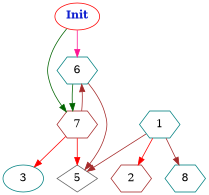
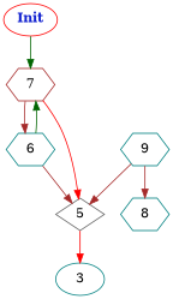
  digraph {
    node [color=teal shape=hexagon]
    edge [color=brown weight=1.0]
    n1 [color=red fontcolor="#1020d0" label=<<b>Init</b>> shape=""]
    6
    7 [color=brown]
    5 [color=gray40 shape=diamond]
    n5 [label=3 shape=ellipse]
-   1
-   2 [color=brown]
+   1 [label=9]
    8
-   n1 -> 6 [color=deeppink weight=6.0]
    n1 -> 7 [color=darkgreen]
    6 -> 7 [color=darkgreen weight=9.0]
    6 -> 5 [weight=3.0]
    7 -> 6 [weight=7.0]
    7 -> 5 [color=red weight=8.0]
-   7 -> n5 [color=red]
+   5 -> n5 [color=red]
    1 -> 5 [weight=4.0]
-   1 -> 2 [color=red weight=5.0]
    1 -> 8 [weight=8.0]
  }
